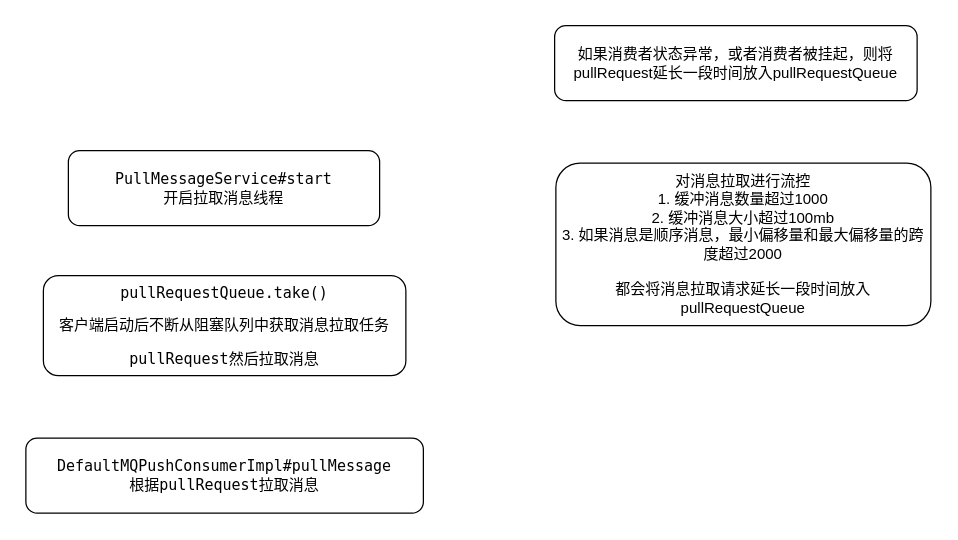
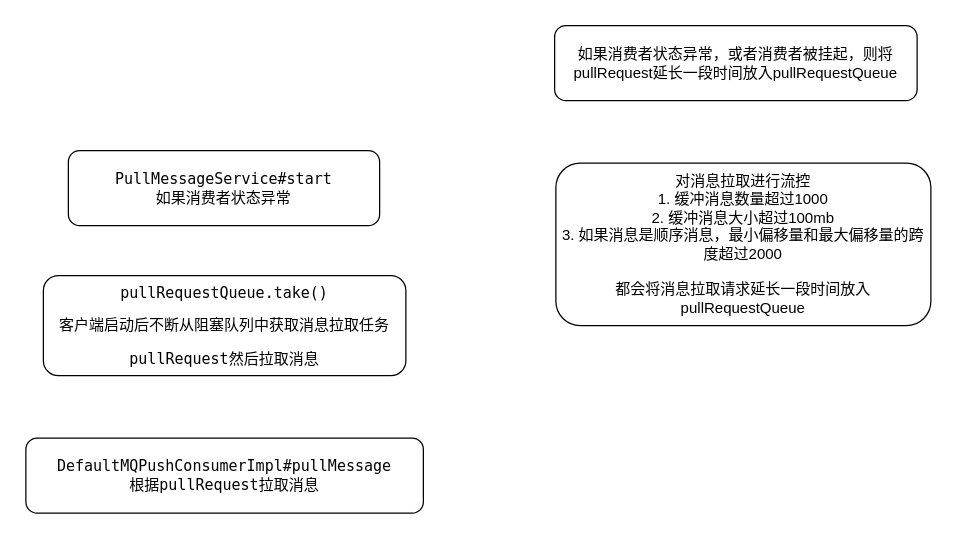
  <mxCell id="0" />
  <mxCell id="1" parent="0" />
- <mxCell id="2" value="&lt;pre&gt;PullMessageService#start&lt;br&gt;开启拉取消息线程&lt;br&gt;&lt;/pre&gt;" style="rounded=1;whiteSpace=wrap;html=1;" parent="1" vertex="1"><mxGeometry x="54" y="120" width="249" height="60" as="geometry" /></mxCell>
+ <mxCell id="2" value="&lt;pre&gt;PullMessageService#start&lt;br&gt;如果消费者状态异常&lt;br&gt;&lt;/pre&gt;" style="rounded=1;whiteSpace=wrap;html=1;" parent="1" vertex="1"><mxGeometry x="54" y="120" width="249" height="60" as="geometry" /></mxCell>
  <mxCell id="3" value="&lt;pre&gt;pullRequestQueue.take()&lt;/pre&gt;&lt;pre&gt;&lt;pre&gt;客户端启动后不断从阻塞队列中获取消息拉取任务&lt;/pre&gt;&lt;pre&gt;pullRequest然后拉取消息&lt;/pre&gt;&lt;/pre&gt;" style="rounded=1;whiteSpace=wrap;html=1;" vertex="1" parent="1"><mxGeometry x="34" y="220" width="290" height="80" as="geometry" /></mxCell>
  <mxCell id="4" value="&lt;pre&gt;DefaultMQPushConsumerImpl#pullMessage&lt;br&gt;根据pullRequest拉取消息&lt;/pre&gt;" style="rounded=1;whiteSpace=wrap;html=1;" vertex="1" parent="1"><mxGeometry x="20" y="350" width="318" height="60" as="geometry" /></mxCell>
  <mxCell id="5" value="如果消费者状态异常，或者消费者被挂起，则将pullRequest延长一段时间放入&lt;span&gt;pullRequestQueue&lt;/span&gt;" style="rounded=1;whiteSpace=wrap;html=1;" vertex="1" parent="1"><mxGeometry x="443" y="20" width="290" height="60" as="geometry" /></mxCell>
  <mxCell id="6" value="对消息拉取进行流控&lt;br&gt;1. 缓冲消息数量超过1000&lt;br&gt;2. 缓冲消息大小超过100mb&lt;br&gt;3. 如果消息是顺序消息，最小偏移量和最大偏移量的跨度超过2000&lt;br&gt;&lt;br&gt;都会将消息拉取请求延长一段时间放入pullRequestQueue" style="rounded=1;whiteSpace=wrap;html=1;" vertex="1" parent="1"><mxGeometry x="444" y="130" width="300" height="130" as="geometry" /></mxCell>
